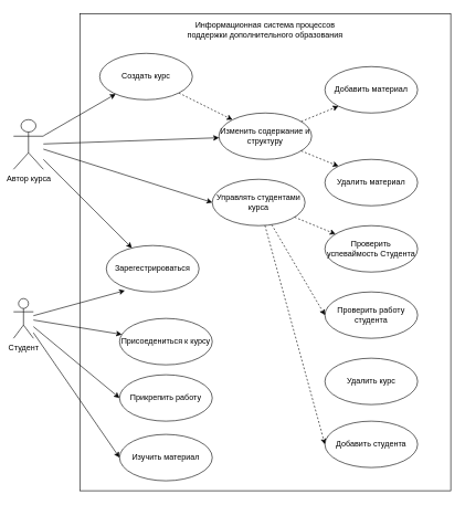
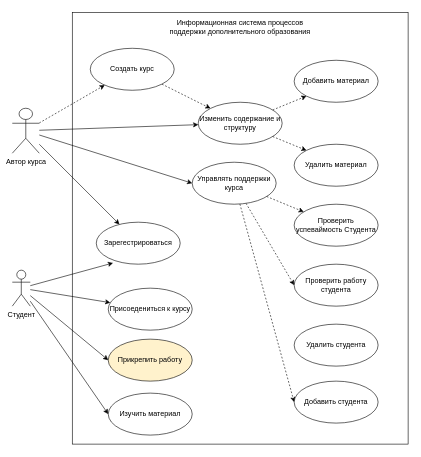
  <mxCell id="0" />
  <mxCell id="1" parent="0" />
  <mxCell id="2" value="" style="rounded=0;whiteSpace=wrap;html=1;" vertex="1" parent="1"><mxGeometry x="120" y="20" width="560" height="720" as="geometry" /></mxCell>
  <mxCell id="3" style="rounded=0;orthogonalLoop=1;jettySize=auto;html=1;strokeColor=default;" edge="1" parent="1" source="7" target="15"><mxGeometry relative="1" as="geometry" /></mxCell>
- <mxCell id="4" style="rounded=0;orthogonalLoop=1;jettySize=auto;html=1;" edge="1" parent="1" source="7" target="9"><mxGeometry relative="1" as="geometry" /></mxCell>
+ <mxCell id="4" style="rounded=0;orthogonalLoop=1;jettySize=auto;html=1;dashed=1;" edge="1" parent="1" source="7" target="9"><mxGeometry relative="1" as="geometry" /></mxCell>
  <mxCell id="5" style="rounded=0;orthogonalLoop=1;jettySize=auto;html=1;" edge="1" parent="1" source="7" target="14"><mxGeometry relative="1" as="geometry" /></mxCell>
  <mxCell id="6" style="rounded=0;orthogonalLoop=1;jettySize=auto;html=1;entryX=0;entryY=0.5;entryDx=0;entryDy=0;" edge="1" parent="1" source="7" target="20"><mxGeometry relative="1" as="geometry" /></mxCell>
  <mxCell id="7" value="Автор курса" style="shape=umlActor;verticalLabelPosition=bottom;verticalAlign=top;html=1;" vertex="1" parent="1"><mxGeometry x="20" y="180" width="45" height="75" as="geometry" /></mxCell>
  <mxCell id="8" style="rounded=0;orthogonalLoop=1;jettySize=auto;html=1;entryX=0;entryY=0;entryDx=0;entryDy=0;dashed=1;" edge="1" parent="1" source="9" target="14"><mxGeometry relative="1" as="geometry" /></mxCell>
  <mxCell id="9" value="Создать курс" style="ellipse;whiteSpace=wrap;html=1;" vertex="1" parent="1"><mxGeometry x="150" y="80" width="140" height="70" as="geometry" /></mxCell>
  <mxCell id="10" value="Проверить работу студента" style="ellipse;whiteSpace=wrap;html=1;" vertex="1" parent="1"><mxGeometry x="490" y="440" width="140" height="70" as="geometry" /></mxCell>
  <mxCell id="11" value="Добавить материал" style="ellipse;whiteSpace=wrap;html=1;" vertex="1" parent="1"><mxGeometry x="490" y="100" width="140" height="70" as="geometry" /></mxCell>
  <mxCell id="12" style="rounded=0;orthogonalLoop=1;jettySize=auto;html=1;entryX=0;entryY=1;entryDx=0;entryDy=0;dashed=1;" edge="1" parent="1" source="14" target="11"><mxGeometry relative="1" as="geometry" /></mxCell>
  <mxCell id="13" style="rounded=0;orthogonalLoop=1;jettySize=auto;html=1;entryX=0;entryY=0;entryDx=0;entryDy=0;dashed=1;" edge="1" parent="1" source="14" target="30"><mxGeometry relative="1" as="geometry" /></mxCell>
  <mxCell id="14" value="Изменить содержание и структуру" style="ellipse;whiteSpace=wrap;html=1;" vertex="1" parent="1"><mxGeometry x="330" y="170" width="140" height="70" as="geometry" /></mxCell>
  <mxCell id="15" value="Зарегестрироваться" style="ellipse;whiteSpace=wrap;html=1;" vertex="1" parent="1"><mxGeometry x="160" y="370" width="140" height="70" as="geometry" /></mxCell>
  <mxCell id="16" value="Проверить успеваймость Студента" style="ellipse;whiteSpace=wrap;html=1;" vertex="1" parent="1"><mxGeometry x="490" y="340" width="140" height="70" as="geometry" /></mxCell>
  <mxCell id="17" style="rounded=0;orthogonalLoop=1;jettySize=auto;html=1;dashed=1;" edge="1" parent="1" source="20" target="16"><mxGeometry relative="1" as="geometry" /></mxCell>
  <mxCell id="18" style="rounded=0;orthogonalLoop=1;jettySize=auto;html=1;entryX=0;entryY=0.5;entryDx=0;entryDy=0;dashed=1;" edge="1" parent="1" source="20" target="10"><mxGeometry relative="1" as="geometry" /></mxCell>
  <mxCell id="19" style="rounded=0;orthogonalLoop=1;jettySize=auto;html=1;entryX=0;entryY=0.5;entryDx=0;entryDy=0;dashed=1;" edge="1" parent="1" source="20" target="32"><mxGeometry relative="1" as="geometry" /></mxCell>
- <mxCell id="20" value="Управлять студентами курса" style="ellipse;whiteSpace=wrap;html=1;" vertex="1" parent="1"><mxGeometry x="320" y="270" width="140" height="70" as="geometry" /></mxCell>
+ <mxCell id="20" value="Управлять поддержки курса" style="ellipse;whiteSpace=wrap;html=1;" vertex="1" parent="1"><mxGeometry x="320" y="270" width="140" height="70" as="geometry" /></mxCell>
  <mxCell id="21" value="Информационная система процессов поддержки дополнительного образования" style="text;html=1;align=center;verticalAlign=middle;whiteSpace=wrap;rounded=0;" vertex="1" parent="1"><mxGeometry x="280" y="30" width="240" height="30" as="geometry" /></mxCell>
  <mxCell id="22" style="rounded=0;orthogonalLoop=1;jettySize=auto;html=1;entryX=0.2;entryY=0.971;entryDx=0;entryDy=0;entryPerimeter=0;" edge="1" parent="1" source="26" target="15"><mxGeometry relative="1" as="geometry" /></mxCell>
  <mxCell id="23" style="rounded=0;orthogonalLoop=1;jettySize=auto;html=1;" edge="1" parent="1" source="26" target="27"><mxGeometry relative="1" as="geometry" /></mxCell>
  <mxCell id="24" style="rounded=0;orthogonalLoop=1;jettySize=auto;html=1;entryX=0;entryY=0.5;entryDx=0;entryDy=0;" edge="1" parent="1" source="26" target="28"><mxGeometry relative="1" as="geometry" /></mxCell>
  <mxCell id="25" style="rounded=0;orthogonalLoop=1;jettySize=auto;html=1;entryX=0;entryY=0.5;entryDx=0;entryDy=0;" edge="1" parent="1" source="26" target="29"><mxGeometry relative="1" as="geometry" /></mxCell>
  <mxCell id="26" value="Студент" style="shape=umlActor;verticalLabelPosition=bottom;verticalAlign=top;html=1;" vertex="1" parent="1"><mxGeometry x="20" y="450" width="30" height="60" as="geometry" /></mxCell>
  <mxCell id="27" value="Присоедениться к курсу" style="ellipse;whiteSpace=wrap;html=1;" vertex="1" parent="1"><mxGeometry x="180" y="480" width="140" height="70" as="geometry" /></mxCell>
- <mxCell id="28" value="Прикрепить работу" style="ellipse;whiteSpace=wrap;html=1;" vertex="1" parent="1"><mxGeometry x="180" y="565" width="140" height="70" as="geometry" /></mxCell>
+ <mxCell id="28" value="Прикрепить работу" style="ellipse;whiteSpace=wrap;html=1;fillColor=#fff2cc;" vertex="1" parent="1"><mxGeometry x="180" y="565" width="140" height="70" as="geometry" /></mxCell>
  <mxCell id="29" value="Изучить материал" style="ellipse;whiteSpace=wrap;html=1;" vertex="1" parent="1"><mxGeometry x="180" y="655" width="140" height="70" as="geometry" /></mxCell>
  <mxCell id="30" value="Удалить материал" style="ellipse;whiteSpace=wrap;html=1;" vertex="1" parent="1"><mxGeometry x="490" y="240" width="140" height="70" as="geometry" /></mxCell>
- <mxCell id="31" value="Удалить курс" style="ellipse;whiteSpace=wrap;html=1;" vertex="1" parent="1"><mxGeometry x="490" y="540" width="140" height="70" as="geometry" /></mxCell>
+ <mxCell id="31" value="Удалить студента" style="ellipse;whiteSpace=wrap;html=1;" vertex="1" parent="1"><mxGeometry x="490" y="540" width="140" height="70" as="geometry" /></mxCell>
  <mxCell id="32" value="Добавить студента" style="ellipse;whiteSpace=wrap;html=1;" vertex="1" parent="1"><mxGeometry x="490" y="635" width="140" height="70" as="geometry" /></mxCell>
